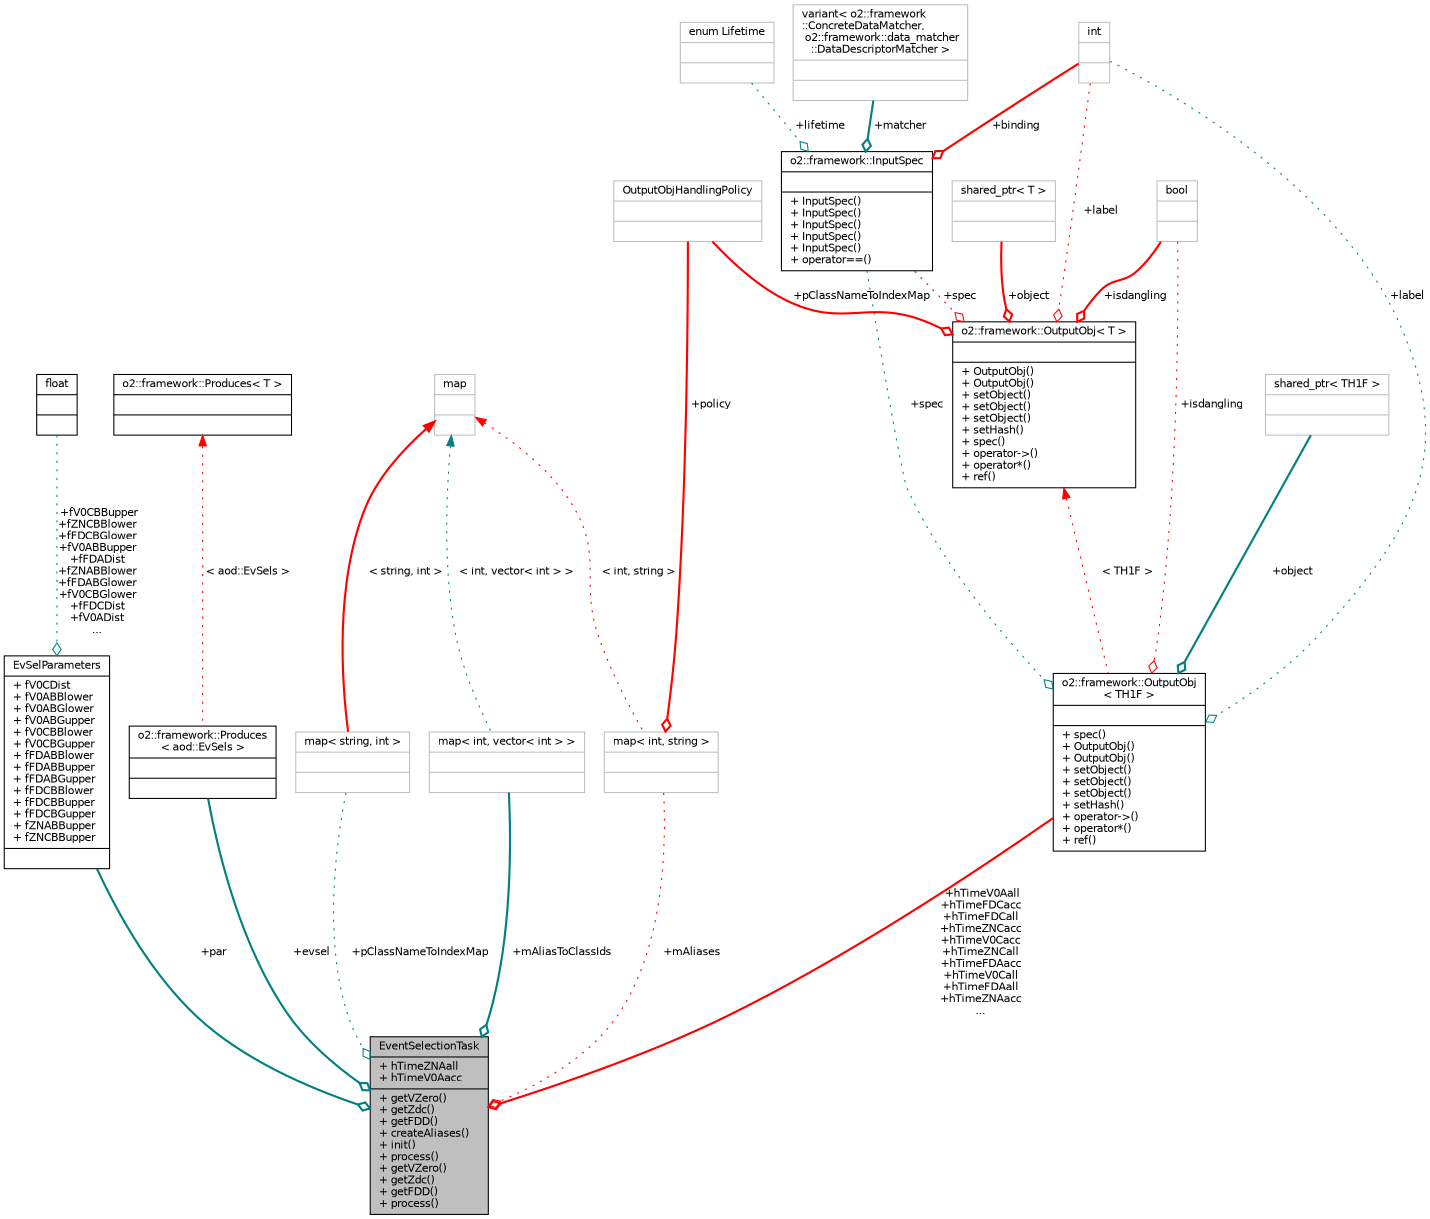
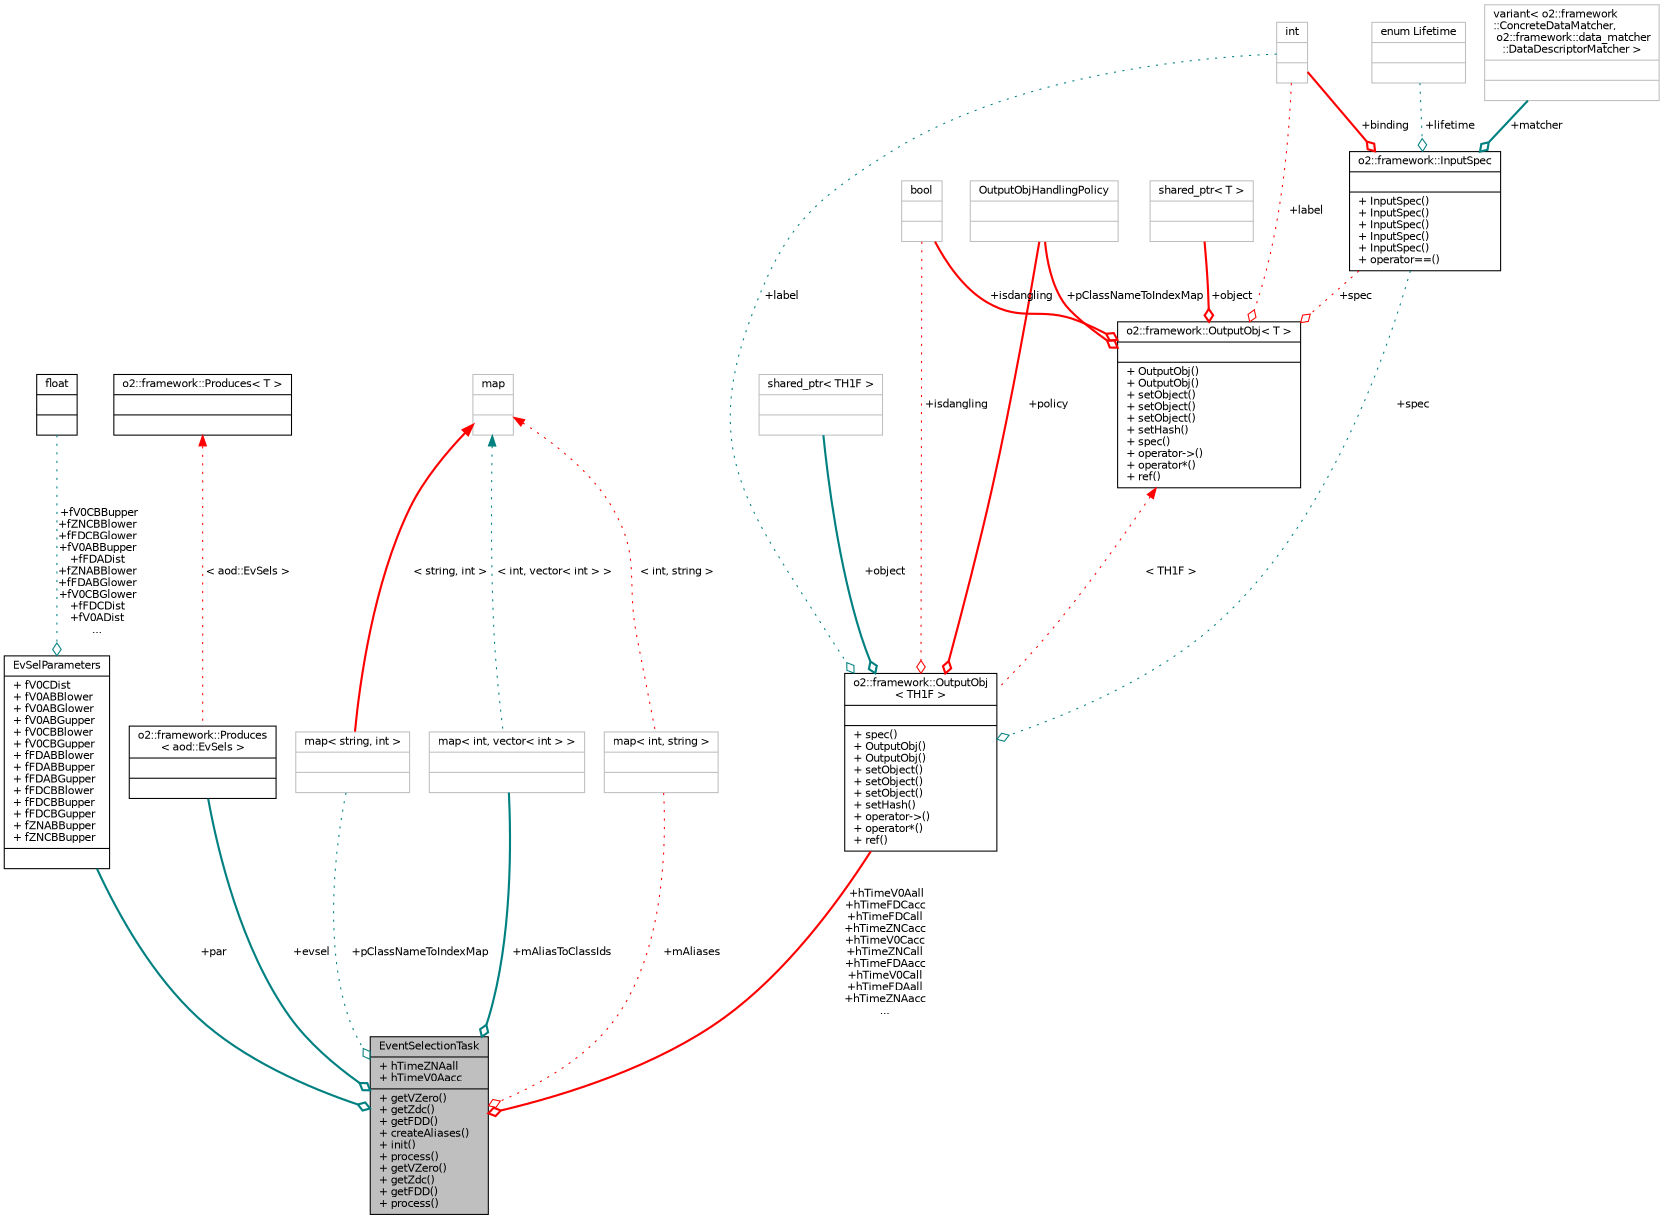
  digraph {
    node [color=grey75 fontname=Helvetica fontsize=10 shape=record]
    edge [arrowhead=odiamond color=red fontname=Helvetica fontsize=10 labelfontname=Helvetica labelfontsize=10 style=dotted]
    n1 [color=black fillcolor=grey75 fontcolor=black height=0.2 label="{EventSelectionTask\n|+ hTimeZNAall\l+ hTimeV0Aacc\l|+ getVZero()\l+ getZdc()\l+ getFDD()\l+ createAliases()\l+ init()\l+ process()\l+ getVZero()\l+ getZdc()\l+ getFDD()\l+ process()\l}" style=filled width=0.4]
    n2 [color=black height=0.2 label="{EvSelParameters\n|+ fV0CDist\l+ fV0ABBlower\l+ fV0ABGlower\l+ fV0ABGupper\l+ fV0CBBlower\l+ fV0CBGupper\l+ fFDABBlower\l+ fFDABBupper\l+ fFDABGupper\l+ fFDCBBlower\l+ fFDCBBupper\l+ fFDCBGupper\l+ fZNABBupper\l+ fZNCBBupper\l|}" width=0.4]
    n3 [color=black height=0.2 label="{float\n||}" width=0.4]
    n4 [color=black height=0.2 label="{o2::framework::Produces\l\< aod::EvSels \>\n||}" width=0.4]
    n5 [color=black height=0.2 label="{o2::framework::Produces\< T \>\n||}" width=0.4]
    n6 [height=0.2 label="{map\< string, int \>\n||}" width=0.4]
    n7 [height=0.2 label="{map\n||}" width=0.4]
    n8 [height=0.2 label="{map\< int, vector\< int \> \>\n||}" width=0.4]
    n9 [height=0.2 label="{map\< int, string \>\n||}" width=0.4]
    n10 [color=black height=0.2 label="{o2::framework::OutputObj\l\< TH1F \>\n||+ spec()\l+ OutputObj()\l+ OutputObj()\l+ setObject()\l+ setObject()\l+ setObject()\l+ setHash()\l+ operator-\>()\l+ operator*()\l+ ref()\l}" width=0.4]
    n11 [height=0.2 label="{OutputObjHandlingPolicy\n||}" width=0.4]
    n12 [color=black height=0.2 label="{o2::framework::OutputObj\< T \>\n||+ OutputObj()\l+ OutputObj()\l+ setObject()\l+ setObject()\l+ setObject()\l+ setHash()\l+ spec()\l+ operator-\>()\l+ operator*()\l+ ref()\l}" width=0.4]
    n13 [height=0.2 label="{int\n||}" width=0.4]
    n14 [color=black height=0.2 label="{o2::framework::InputSpec\n||+ InputSpec()\l+ InputSpec()\l+ InputSpec()\l+ InputSpec()\l+ InputSpec()\l+ operator==()\l}" width=0.4]
    n15 [height=0.2 label="{bool\n||}" width=0.4]
    n16 [height=0.2 label="{enum Lifetime\n||}" width=0.4]
    n17 [height=0.2 label="{variant\< o2::framework\l::ConcreteDataMatcher,\l o2::framework::data_matcher\l::DataDescriptorMatcher \>\n||}" width=0.4]
    n18 [height=0.2 label="{shared_ptr\< TH1F \>\n||}" width=0.4]
    n19 [height=0.2 label="{shared_ptr\< T \>\n||}" width=0.4]
    n2 -> n1 [color=teal label=" +par" style=bold]
    n3 -> n2 [color=teal label=" +fV0CBBupper\n+fZNCBBlower\n+fFDCBGlower\n+fV0ABBupper\n+fFDADist\n+fZNABBlower\n+fFDABGlower\n+fV0CBGlower\n+fFDCDist\n+fV0ADist\n..."]
    n4 -> n1 [color=teal label=" +evsel" style=bold]
    n5 -> n4 [dir=back label=" \< aod::EvSels \>" arrowhead=""]
    n6 -> n1 [color=teal label=" +pClassNameToIndexMap"]
    n7 -> n6 [dir=back label=" \< string, int \>" style=bold arrowhead=""]
    n7 -> n8 [color=teal dir=back label=" \< int, vector\< int \> \>" arrowhead=""]
    n7 -> n9 [dir=back label=" \< int, string \>" arrowhead=""]
    n8 -> n1 [color=teal label=" +mAliasToClassIds" style=bold]
    n9 -> n1 [label=" +mAliases"]
    n10 -> n1 [label=" +hTimeV0Aall\n+hTimeFDCacc\n+hTimeFDCall\n+hTimeZNCacc\n+hTimeV0Cacc\n+hTimeZNCall\n+hTimeFDAacc\n+hTimeV0Call\n+hTimeFDAall\n+hTimeZNAacc\n..." style=bold]
-   n11 -> n9 [label=" +policy" style=bold]
+   n11 -> n10 [label=" +policy" style=bold]
    n11 -> n12 [label=" +pClassNameToIndexMap" style=bold]
    n12 -> n10 [dir=back label=" \< TH1F \>" arrowhead=""]
    n13 -> n10 [color=teal label=" +label"]
    n13 -> n12 [label=" +label"]
    n13 -> n14 [label=" +binding" style=bold]
    n14 -> n10 [color=teal label=" +spec"]
    n14 -> n12 [label=" +spec"]
    n15 -> n10 [label=" +isdangling"]
    n15 -> n12 [label=" +isdangling" style=bold]
    n16 -> n14 [color=teal label=" +lifetime"]
    n17 -> n14 [color=teal label=" +matcher" style=bold]
    n18 -> n10 [color=teal label=" +object" style=bold]
    n19 -> n12 [label=" +object" style=bold]
  }
